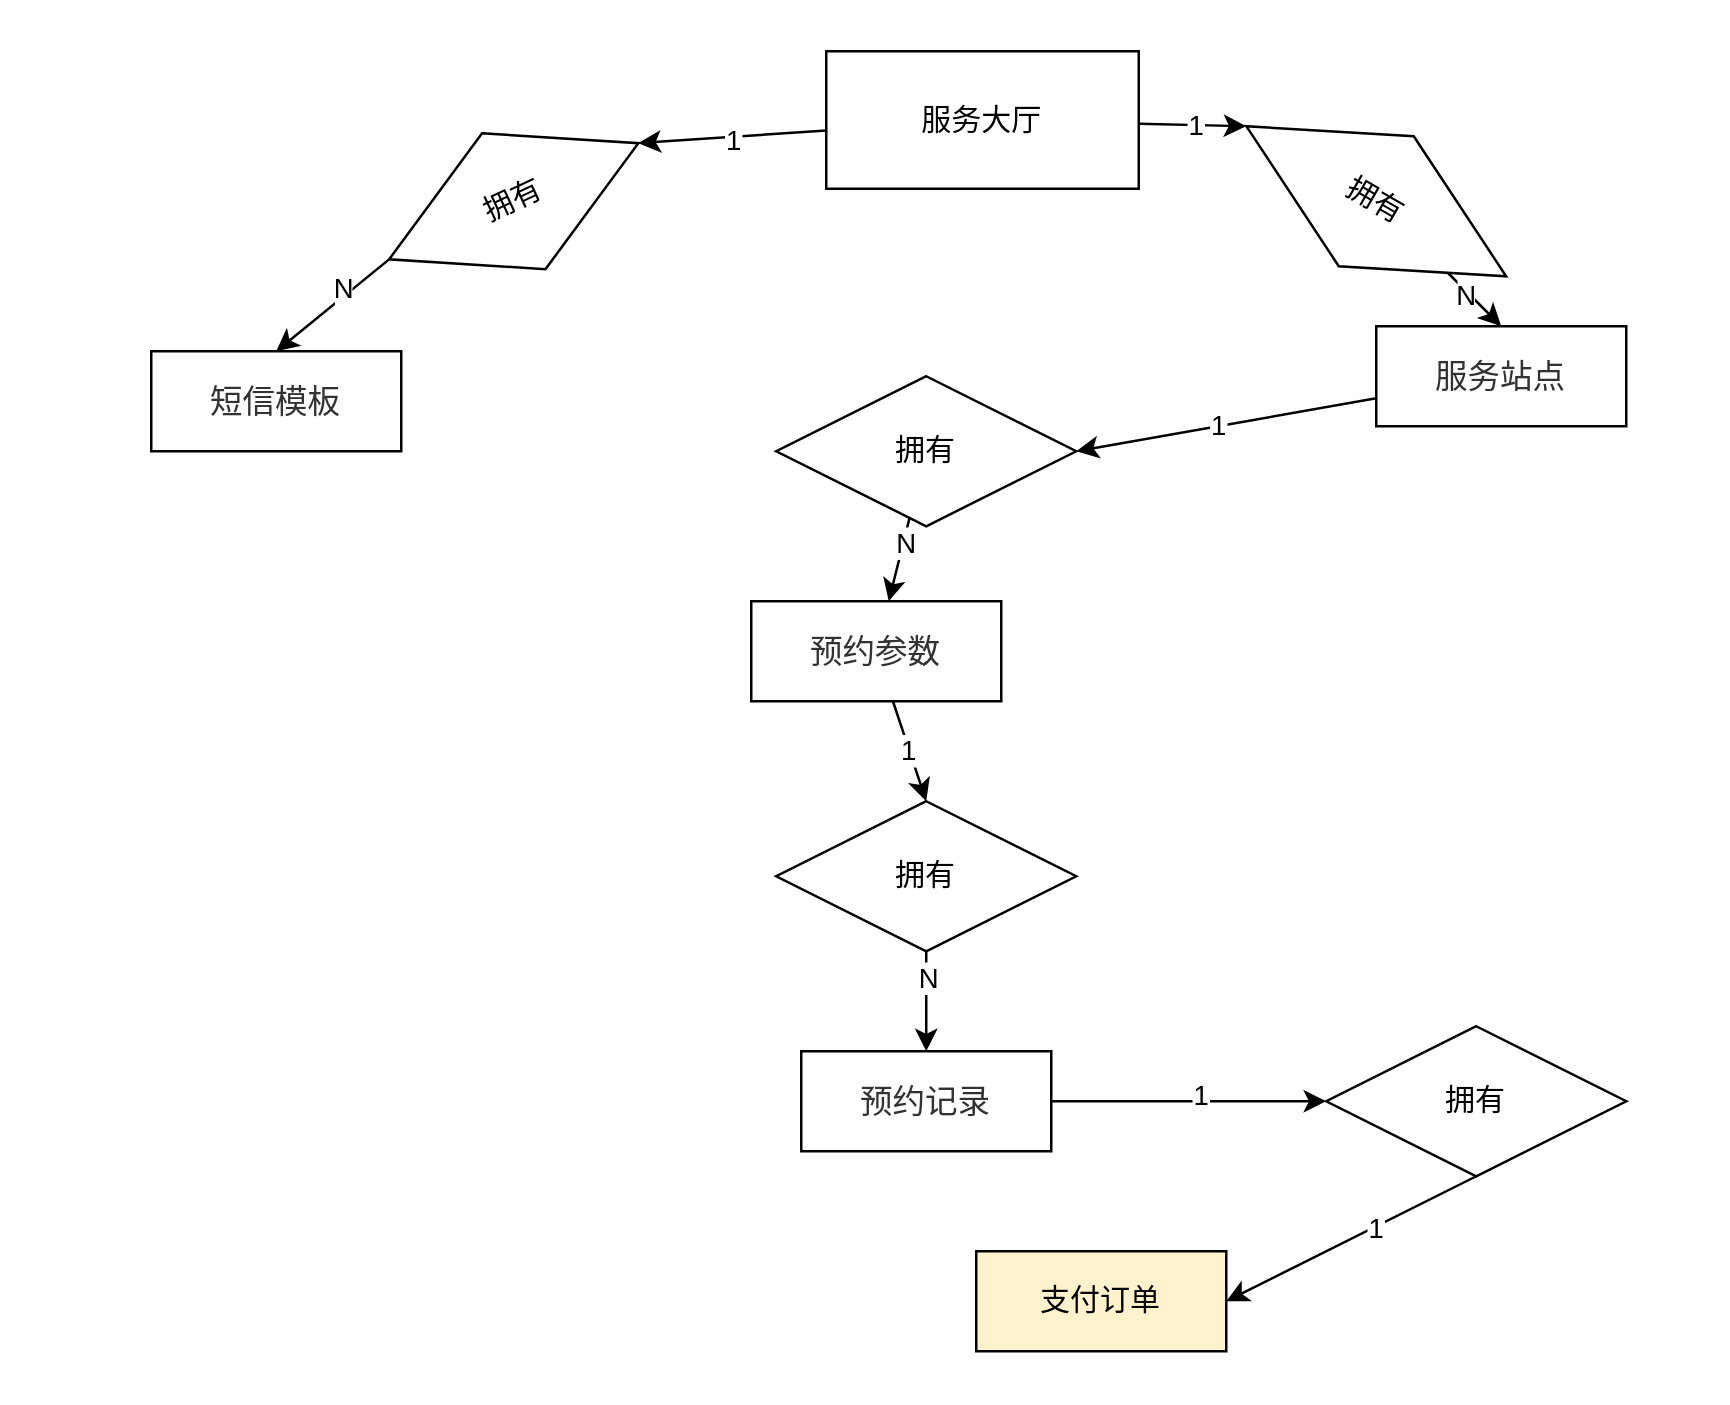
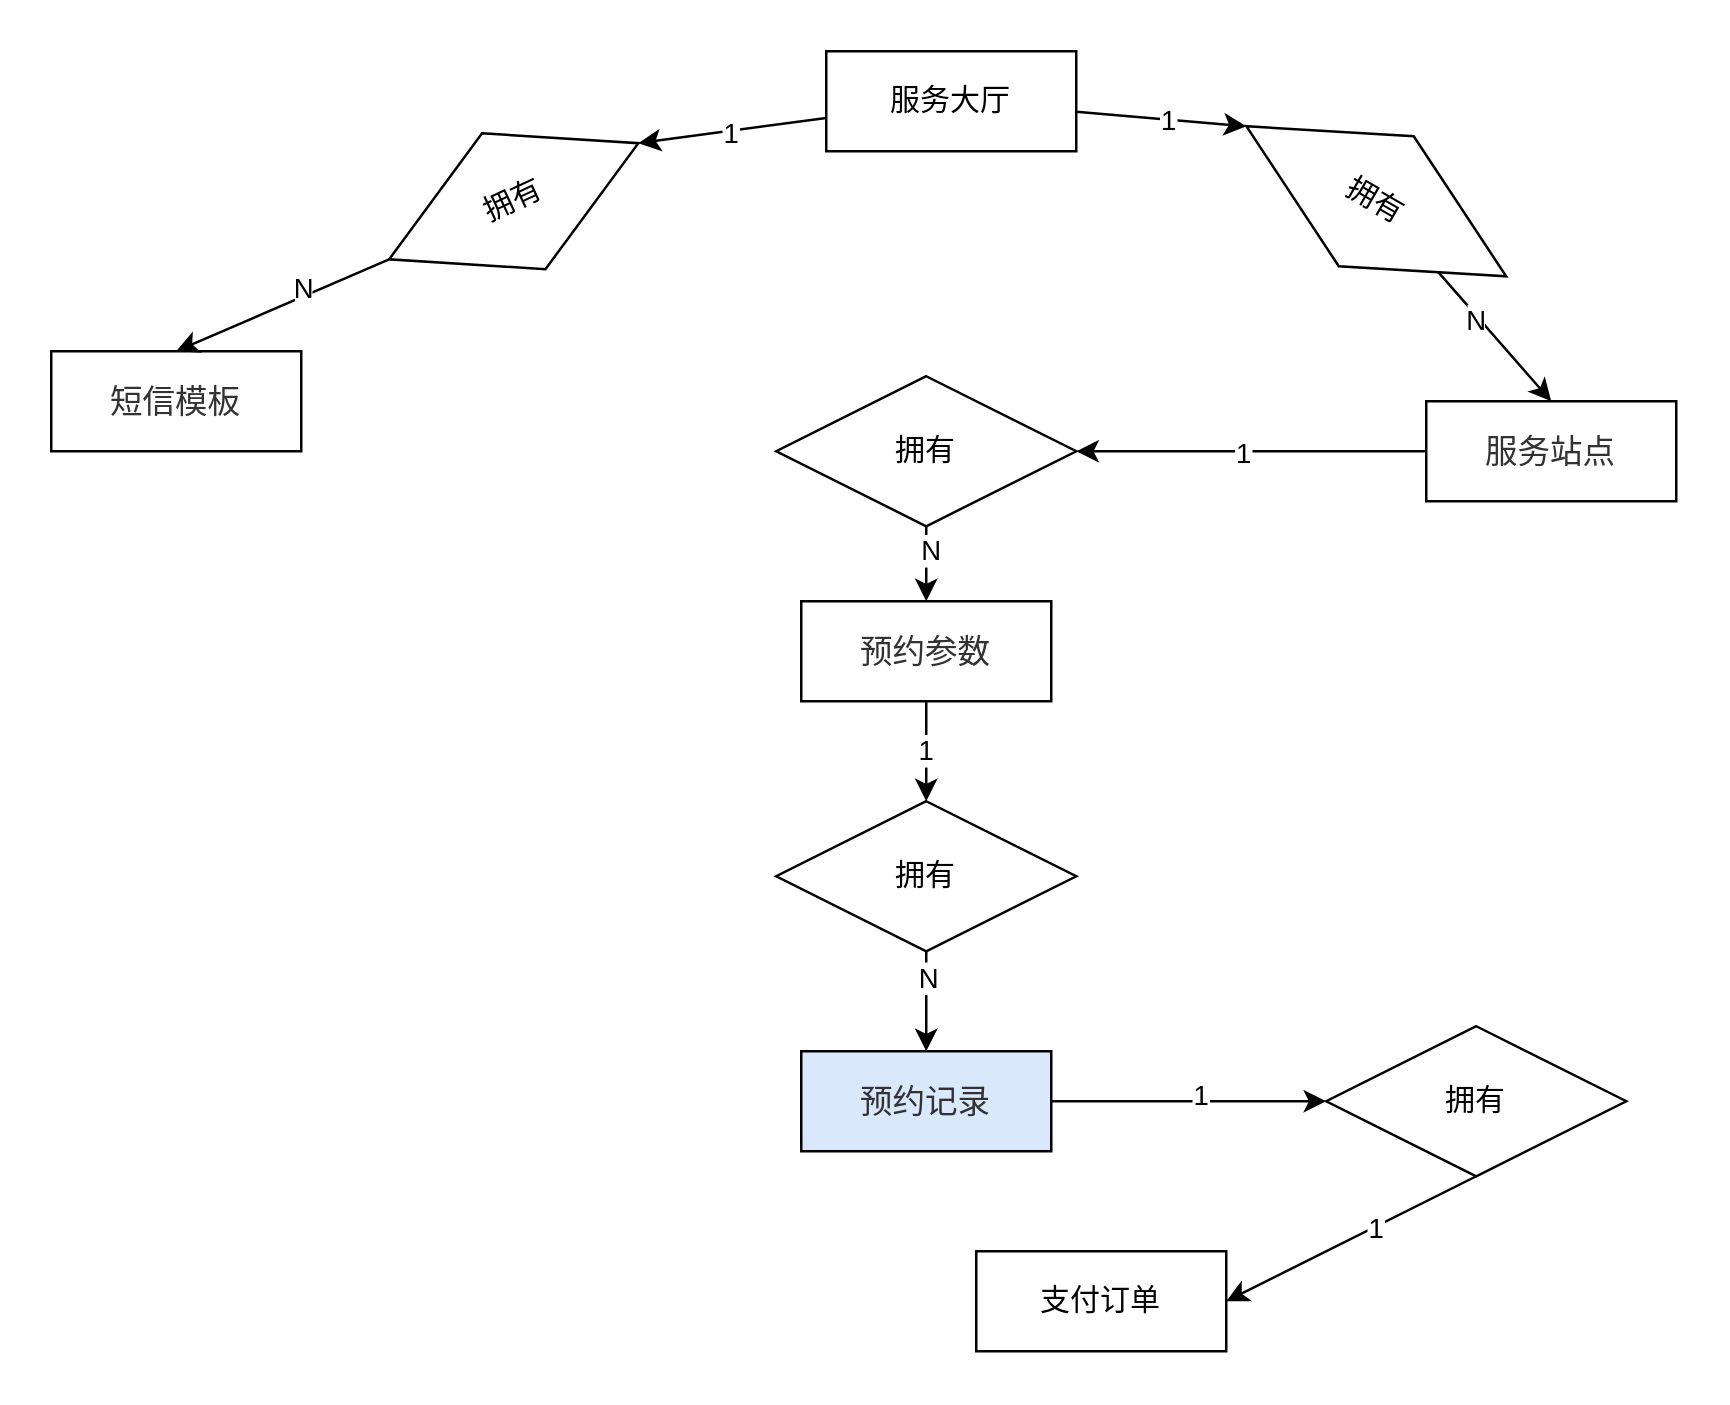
  <mxCell id="0" />
  <mxCell id="1" parent="0" />
  <mxCell id="2" style="rounded=0;orthogonalLoop=1;jettySize=auto;html=1;entryX=1;entryY=0.5;entryDx=0;entryDy=0;" edge="1" parent="1" source="6" target="19"><mxGeometry relative="1" as="geometry" /></mxCell>
  <mxCell id="3" value="1" style="edgeLabel;html=1;align=center;verticalAlign=middle;resizable=0;points=[];" vertex="1" connectable="0" parent="2"><mxGeometry x="0.017" y="1" relative="1" as="geometry"><mxPoint as="offset" /></mxGeometry></mxCell>
  <mxCell id="4" style="edgeStyle=none;rounded=0;orthogonalLoop=1;jettySize=auto;html=1;entryX=0;entryY=0.5;entryDx=0;entryDy=0;" edge="1" parent="1" source="6" target="22"><mxGeometry relative="1" as="geometry" /></mxCell>
  <mxCell id="5" value="1" style="edgeLabel;html=1;align=center;verticalAlign=middle;resizable=0;points=[];" vertex="1" connectable="0" parent="4"><mxGeometry x="0.087" relative="1" as="geometry"><mxPoint as="offset" /></mxGeometry></mxCell>
- <mxCell id="6" value="服务大厅" style="whiteSpace=wrap;html=1;align=center;" vertex="1" parent="1"><mxGeometry x="330" y="20" width="125" height="55" as="geometry" /></mxCell>
+ <mxCell id="6" value="服务大厅" style="whiteSpace=wrap;html=1;align=center;" vertex="1" parent="1"><mxGeometry x="330" y="20" width="100" height="40" as="geometry" /></mxCell>
  <mxCell id="7" style="edgeStyle=none;rounded=0;orthogonalLoop=1;jettySize=auto;html=1;entryX=1;entryY=0.5;entryDx=0;entryDy=0;" edge="1" parent="1" source="9" target="25"><mxGeometry relative="1" as="geometry" /></mxCell>
  <mxCell id="8" value="1" style="edgeLabel;html=1;align=center;verticalAlign=middle;resizable=0;points=[];" vertex="1" connectable="0" parent="7"><mxGeometry x="0.057" relative="1" as="geometry"><mxPoint as="offset" /></mxGeometry></mxCell>
- <mxCell id="9" value="&lt;span style=&quot;color: rgb(50 , 50 , 50) ; font-size: 13px ; background-color: rgba(255 , 255 , 255 , 0.01)&quot;&gt;服务站点&lt;/span&gt;" style="whiteSpace=wrap;html=1;align=center;" vertex="1" parent="1"><mxGeometry x="550" y="130" width="100" height="40" as="geometry" /></mxCell>
- <mxCell id="10" value="&lt;span style=&quot;color: rgb(50 , 50 , 50) ; font-size: 13px ; background-color: rgba(255 , 255 , 255 , 0.01)&quot;&gt;短信模板&lt;/span&gt;" style="whiteSpace=wrap;html=1;align=center;" vertex="1" parent="1"><mxGeometry x="60" y="140" width="100" height="40" as="geometry" /></mxCell>
+ <mxCell id="9" value="&lt;span style=&quot;color: rgb(50 , 50 , 50) ; font-size: 13px ; background-color: rgba(255 , 255 , 255 , 0.01)&quot;&gt;服务站点&lt;/span&gt;" style="whiteSpace=wrap;html=1;align=center;" vertex="1" parent="1"><mxGeometry x="570" y="160" width="100" height="40" as="geometry" /></mxCell>
+ <mxCell id="10" value="&lt;span style=&quot;color: rgb(50 , 50 , 50) ; font-size: 13px ; background-color: rgba(255 , 255 , 255 , 0.01)&quot;&gt;短信模板&lt;/span&gt;" style="whiteSpace=wrap;html=1;align=center;" vertex="1" parent="1"><mxGeometry x="20" y="140" width="100" height="40" as="geometry" /></mxCell>
  <mxCell id="11" value="1" style="edgeStyle=none;rounded=0;orthogonalLoop=1;jettySize=auto;html=1;entryX=0.5;entryY=0;entryDx=0;entryDy=0;" edge="1" parent="1" source="12" target="28"><mxGeometry relative="1" as="geometry" /></mxCell>
- <mxCell id="12" value="&lt;span style=&quot;color: rgb(50 , 50 , 50) ; font-size: 13px ; background-color: rgba(255 , 255 , 255 , 0.01)&quot;&gt;预约参数&lt;/span&gt;" style="whiteSpace=wrap;html=1;align=center;" vertex="1" parent="1"><mxGeometry x="300" y="240" width="100" height="40" as="geometry" /></mxCell>
+ <mxCell id="12" value="&lt;span style=&quot;color: rgb(50 , 50 , 50) ; font-size: 13px ; background-color: rgba(255 , 255 , 255 , 0.01)&quot;&gt;预约参数&lt;/span&gt;" style="whiteSpace=wrap;html=1;align=center;" vertex="1" parent="1"><mxGeometry x="320" y="240" width="100" height="40" as="geometry" /></mxCell>
  <mxCell id="13" style="edgeStyle=none;rounded=0;orthogonalLoop=1;jettySize=auto;html=1;entryX=0;entryY=0.5;entryDx=0;entryDy=0;" edge="1" parent="1" source="15" target="31"><mxGeometry relative="1" as="geometry" /></mxCell>
  <mxCell id="14" value="1" style="edgeLabel;html=1;align=center;verticalAlign=middle;resizable=0;points=[];" vertex="1" connectable="0" parent="13"><mxGeometry x="0.08" y="3" relative="1" as="geometry"><mxPoint as="offset" /></mxGeometry></mxCell>
- <mxCell id="15" value="&lt;span style=&quot;color: rgb(50 , 50 , 50) ; font-size: 13px ; background-color: rgba(255 , 255 , 255 , 0.01)&quot;&gt;预约记录&lt;/span&gt;" style="whiteSpace=wrap;html=1;align=center;" vertex="1" parent="1"><mxGeometry x="320" y="420" width="100" height="40" as="geometry" /></mxCell>
- <mxCell id="16" value="支付订单" style="whiteSpace=wrap;html=1;align=center;fillColor=#fff2cc;" vertex="1" parent="1"><mxGeometry x="390" y="500" width="100" height="40" as="geometry" /></mxCell>
+ <mxCell id="15" value="&lt;span style=&quot;color: rgb(50 , 50 , 50) ; font-size: 13px ; background-color: rgba(255 , 255 , 255 , 0.01)&quot;&gt;预约记录&lt;/span&gt;" style="whiteSpace=wrap;html=1;align=center;fillColor=#dae8fc;" vertex="1" parent="1"><mxGeometry x="320" y="420" width="100" height="40" as="geometry" /></mxCell>
+ <mxCell id="16" value="支付订单" style="whiteSpace=wrap;html=1;align=center;" vertex="1" parent="1"><mxGeometry x="390" y="500" width="100" height="40" as="geometry" /></mxCell>
  <mxCell id="17" style="edgeStyle=none;rounded=0;orthogonalLoop=1;jettySize=auto;html=1;entryX=0.5;entryY=0;entryDx=0;entryDy=0;exitX=0;exitY=0.5;exitDx=0;exitDy=0;" edge="1" parent="1" source="19" target="10"><mxGeometry relative="1" as="geometry" /></mxCell>
  <mxCell id="18" value="N" style="edgeLabel;html=1;align=center;verticalAlign=middle;resizable=0;points=[];" vertex="1" connectable="0" parent="17"><mxGeometry x="-0.231" y="-3" relative="1" as="geometry"><mxPoint as="offset" /></mxGeometry></mxCell>
  <mxCell id="19" value="拥有" style="shape=rhombus;perimeter=rhombusPerimeter;whiteSpace=wrap;html=1;align=center;rotation=-25;" vertex="1" parent="1"><mxGeometry x="150" y="50" width="110" height="60" as="geometry" /></mxCell>
  <mxCell id="20" style="edgeStyle=none;rounded=0;orthogonalLoop=1;jettySize=auto;html=1;entryX=0.5;entryY=0;entryDx=0;entryDy=0;" edge="1" parent="1" source="22" target="9"><mxGeometry relative="1" as="geometry" /></mxCell>
  <mxCell id="21" value="N" style="edgeLabel;html=1;align=center;verticalAlign=middle;resizable=0;points=[];" vertex="1" connectable="0" parent="20"><mxGeometry x="-0.3" y="-1" relative="1" as="geometry"><mxPoint as="offset" /></mxGeometry></mxCell>
  <mxCell id="22" value="拥有" style="shape=rhombus;perimeter=rhombusPerimeter;whiteSpace=wrap;html=1;align=center;rotation=30;" vertex="1" parent="1"><mxGeometry x="490" y="50" width="120" height="60" as="geometry" /></mxCell>
  <mxCell id="23" style="edgeStyle=none;rounded=0;orthogonalLoop=1;jettySize=auto;html=1;" edge="1" parent="1" source="25" target="12"><mxGeometry relative="1" as="geometry" /></mxCell>
  <mxCell id="24" value="N" style="edgeLabel;html=1;align=center;verticalAlign=middle;resizable=0;points=[];" vertex="1" connectable="0" parent="23"><mxGeometry x="-0.4" y="1" relative="1" as="geometry"><mxPoint as="offset" /></mxGeometry></mxCell>
  <mxCell id="25" value="拥有" style="shape=rhombus;perimeter=rhombusPerimeter;whiteSpace=wrap;html=1;align=center;rotation=0;" vertex="1" parent="1"><mxGeometry x="310" y="150" width="120" height="60" as="geometry" /></mxCell>
  <mxCell id="26" style="edgeStyle=none;rounded=0;orthogonalLoop=1;jettySize=auto;html=1;entryX=0.5;entryY=0;entryDx=0;entryDy=0;" edge="1" parent="1" source="28" target="15"><mxGeometry relative="1" as="geometry" /></mxCell>
  <mxCell id="27" value="N" style="edgeLabel;html=1;align=center;verticalAlign=middle;resizable=0;points=[];" vertex="1" connectable="0" parent="26"><mxGeometry x="-0.5" relative="1" as="geometry"><mxPoint as="offset" /></mxGeometry></mxCell>
  <mxCell id="28" value="拥有" style="shape=rhombus;perimeter=rhombusPerimeter;whiteSpace=wrap;html=1;align=center;rotation=0;" vertex="1" parent="1"><mxGeometry x="310" y="320" width="120" height="60" as="geometry" /></mxCell>
  <mxCell id="29" style="edgeStyle=none;rounded=0;orthogonalLoop=1;jettySize=auto;html=1;exitX=0.5;exitY=1;exitDx=0;exitDy=0;entryX=1;entryY=0.5;entryDx=0;entryDy=0;" edge="1" parent="1" source="31" target="16"><mxGeometry relative="1" as="geometry"><mxPoint x="500" y="520" as="targetPoint" /><Array as="points" /></mxGeometry></mxCell>
  <mxCell id="30" value="1" style="edgeLabel;html=1;align=center;verticalAlign=middle;resizable=0;points=[];" vertex="1" connectable="0" parent="29"><mxGeometry x="-0.2" relative="1" as="geometry"><mxPoint as="offset" /></mxGeometry></mxCell>
  <mxCell id="31" value="拥有" style="shape=rhombus;perimeter=rhombusPerimeter;whiteSpace=wrap;html=1;align=center;rotation=0;" vertex="1" parent="1"><mxGeometry x="530" y="410" width="120" height="60" as="geometry" /></mxCell>
  <mxCell id="32" style="edgeStyle=none;rounded=0;orthogonalLoop=1;jettySize=auto;html=1;entryX=1;entryY=0.5;entryDx=0;entryDy=0;" edge="1" parent="1" source="16" target="16"><mxGeometry relative="1" as="geometry" /></mxCell>
